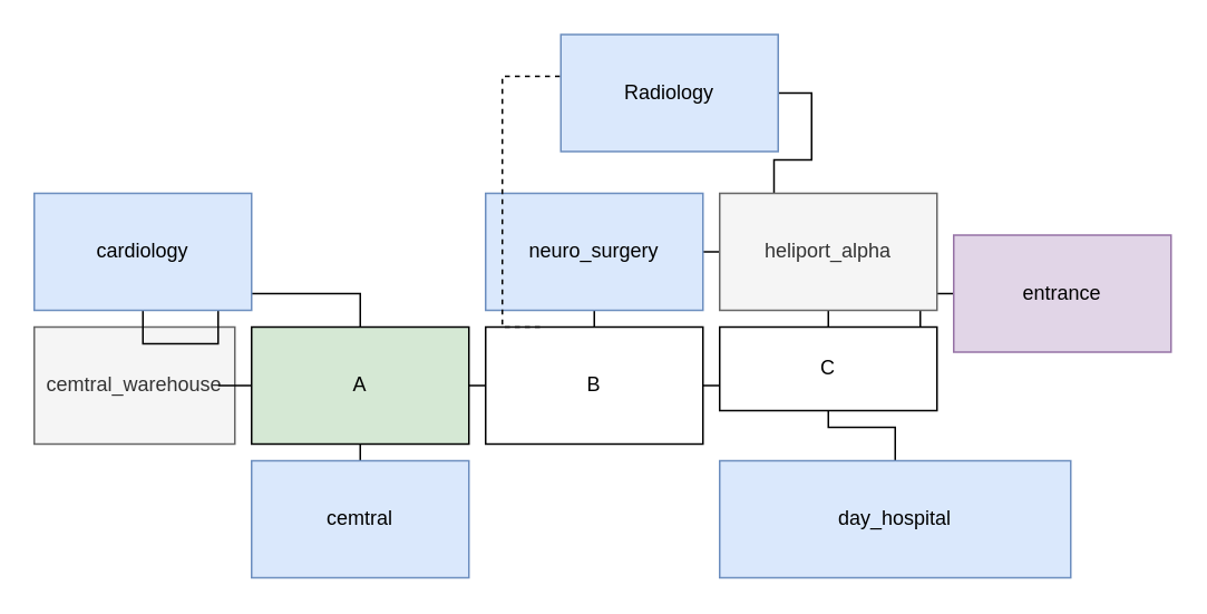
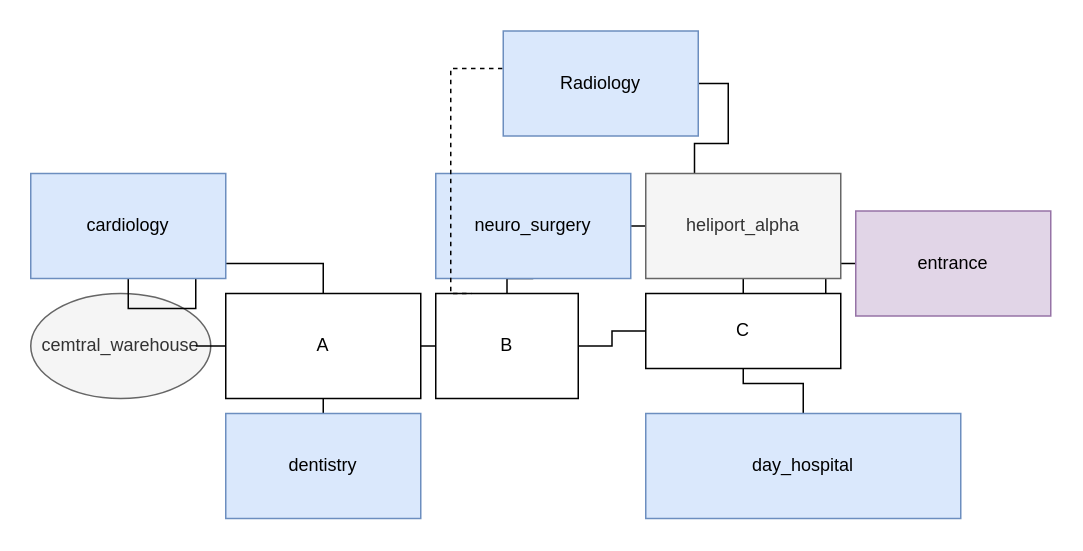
  <mxCell id="0" />
  <mxCell id="1" parent="0" />
- <mxCell id="2" value="cemtral_warehouse" style="rounded=0;whiteSpace=wrap;html=1;fillColor=#f5f5f5;fontColor=#333333;strokeColor=#666666;" vertex="1" parent="1"><mxGeometry x="20" y="195" width="120" height="70" as="geometry" /></mxCell>
+ <mxCell id="2" value="cemtral_warehouse" style="ellipse;whiteSpace=wrap;html=1;fillColor=#f5f5f5;fontColor=#333333;strokeColor=#666666;" vertex="1" parent="1"><mxGeometry x="20" y="195" width="120" height="70" as="geometry" /></mxCell>
  <mxCell id="3" value="" style="edgeStyle=orthogonalEdgeStyle;shape=connector;rounded=0;orthogonalLoop=1;jettySize=auto;html=1;strokeColor=default;align=center;verticalAlign=middle;fontFamily=Helvetica;fontSize=11;fontColor=default;labelBackgroundColor=default;endArrow=none;endFill=0;" edge="1" parent="1" source="7" target="11"><mxGeometry relative="1" as="geometry" /></mxCell>
  <mxCell id="4" value="" style="edgeStyle=orthogonalEdgeStyle;shape=connector;rounded=0;orthogonalLoop=1;jettySize=auto;html=1;strokeColor=default;align=center;verticalAlign=middle;fontFamily=Helvetica;fontSize=11;fontColor=default;labelBackgroundColor=default;endArrow=none;endFill=0;" edge="1" parent="1" source="7" target="2"><mxGeometry relative="1" as="geometry" /></mxCell>
  <mxCell id="5" style="edgeStyle=orthogonalEdgeStyle;shape=connector;rounded=0;orthogonalLoop=1;jettySize=auto;html=1;exitX=0.5;exitY=0;exitDx=0;exitDy=0;entryX=0.5;entryY=1;entryDx=0;entryDy=0;strokeColor=default;align=center;verticalAlign=middle;fontFamily=Helvetica;fontSize=11;fontColor=default;labelBackgroundColor=default;endArrow=none;endFill=0;" edge="1" parent="1" source="7" target="23"><mxGeometry relative="1" as="geometry" /></mxCell>
  <mxCell id="6" style="edgeStyle=orthogonalEdgeStyle;shape=connector;rounded=0;orthogonalLoop=1;jettySize=auto;html=1;exitX=0.5;exitY=1;exitDx=0;exitDy=0;entryX=0.5;entryY=0;entryDx=0;entryDy=0;strokeColor=default;align=center;verticalAlign=middle;fontFamily=Helvetica;fontSize=11;fontColor=default;labelBackgroundColor=default;endArrow=none;endFill=0;" edge="1" parent="1" source="7" target="24"><mxGeometry relative="1" as="geometry" /></mxCell>
- <mxCell id="7" value="A" style="rounded=0;whiteSpace=wrap;html=1;fillColor=#d5e8d4;" vertex="1" parent="1"><mxGeometry x="150" y="195" width="130" height="70" as="geometry" /></mxCell>
+ <mxCell id="7" value="A" style="rounded=0;whiteSpace=wrap;html=1;" vertex="1" parent="1"><mxGeometry x="150" y="195" width="130" height="70" as="geometry" /></mxCell>
  <mxCell id="8" style="edgeStyle=orthogonalEdgeStyle;shape=connector;rounded=0;orthogonalLoop=1;jettySize=auto;html=1;exitX=0;exitY=0.5;exitDx=0;exitDy=0;strokeColor=default;align=center;verticalAlign=middle;fontFamily=Helvetica;fontSize=11;fontColor=default;labelBackgroundColor=default;endArrow=none;endFill=0;" edge="1" parent="1" source="9" target="12"><mxGeometry relative="1" as="geometry" /></mxCell>
  <mxCell id="9" value="entrance" style="rounded=0;whiteSpace=wrap;html=1;fillColor=#e1d5e7;strokeColor=#9673a6;" vertex="1" parent="1"><mxGeometry x="570" y="140" width="130" height="70" as="geometry" /></mxCell>
  <mxCell id="10" value="" style="edgeStyle=orthogonalEdgeStyle;shape=connector;rounded=0;orthogonalLoop=1;jettySize=auto;html=1;strokeColor=default;align=center;verticalAlign=middle;fontFamily=Helvetica;fontSize=11;fontColor=default;labelBackgroundColor=default;endArrow=none;endFill=0;" edge="1" parent="1" source="11" target="12"><mxGeometry relative="1" as="geometry" /></mxCell>
- <mxCell id="11" value="B" style="rounded=0;whiteSpace=wrap;html=1;" vertex="1" parent="1"><mxGeometry x="290" y="195" width="130" height="70" as="geometry" /></mxCell>
+ <mxCell id="11" value="B" style="rounded=0;whiteSpace=wrap;html=1;" vertex="1" parent="1"><mxGeometry x="290" y="195" width="95" height="70" as="geometry" /></mxCell>
  <mxCell id="12" value="C" style="rounded=0;whiteSpace=wrap;html=1;" vertex="1" parent="1"><mxGeometry x="430" y="195" width="130" height="50" as="geometry" /></mxCell>
  <mxCell id="13" style="edgeStyle=orthogonalEdgeStyle;shape=connector;rounded=0;orthogonalLoop=1;jettySize=auto;html=1;exitX=0.5;exitY=1;exitDx=0;exitDy=0;entryX=0.5;entryY=0;entryDx=0;entryDy=0;strokeColor=default;align=center;verticalAlign=middle;fontFamily=Helvetica;fontSize=11;fontColor=default;labelBackgroundColor=default;endArrow=none;endFill=0;" edge="1" parent="1" source="16" target="12"><mxGeometry relative="1" as="geometry" /></mxCell>
  <mxCell id="14" style="edgeStyle=orthogonalEdgeStyle;shape=connector;rounded=0;orthogonalLoop=1;jettySize=auto;html=1;exitX=0;exitY=0.5;exitDx=0;exitDy=0;entryX=1;entryY=0.5;entryDx=0;entryDy=0;strokeColor=default;align=center;verticalAlign=middle;fontFamily=Helvetica;fontSize=11;fontColor=default;labelBackgroundColor=default;endArrow=none;endFill=0;" edge="1" parent="1" source="16" target="18"><mxGeometry relative="1" as="geometry" /></mxCell>
  <mxCell id="15" style="edgeStyle=orthogonalEdgeStyle;shape=connector;rounded=0;orthogonalLoop=1;jettySize=auto;html=1;exitX=0.25;exitY=0;exitDx=0;exitDy=0;entryX=1;entryY=0.5;entryDx=0;entryDy=0;strokeColor=default;align=center;verticalAlign=middle;fontFamily=Helvetica;fontSize=11;fontColor=default;labelBackgroundColor=default;endArrow=none;endFill=0;" edge="1" parent="1" source="16" target="20"><mxGeometry relative="1" as="geometry" /></mxCell>
  <mxCell id="16" value="heliport_alpha" style="rounded=0;whiteSpace=wrap;html=1;fillColor=#f5f5f5;fontColor=#333333;strokeColor=#666666;" vertex="1" parent="1"><mxGeometry x="430" y="115" width="130" height="70" as="geometry" /></mxCell>
  <mxCell id="17" style="edgeStyle=orthogonalEdgeStyle;shape=connector;rounded=0;orthogonalLoop=1;jettySize=auto;html=1;exitX=0.5;exitY=1;exitDx=0;exitDy=0;entryX=0.5;entryY=0;entryDx=0;entryDy=0;strokeColor=default;align=center;verticalAlign=middle;fontFamily=Helvetica;fontSize=11;fontColor=default;labelBackgroundColor=default;endArrow=none;endFill=0;" edge="1" parent="1" source="18" target="11"><mxGeometry relative="1" as="geometry" /></mxCell>
  <mxCell id="18" value="neuro_&lt;span style=&quot;background-color: initial;&quot;&gt;surgery&lt;/span&gt;" style="rounded=0;whiteSpace=wrap;html=1;fillColor=#dae8fc;strokeColor=#6c8ebf;" vertex="1" parent="1"><mxGeometry x="290" y="115" width="130" height="70" as="geometry" /></mxCell>
  <mxCell id="19" style="edgeStyle=orthogonalEdgeStyle;shape=connector;rounded=0;orthogonalLoop=1;jettySize=auto;html=1;exitX=0.25;exitY=1;exitDx=0;exitDy=0;entryX=0.25;entryY=0;entryDx=0;entryDy=0;strokeColor=default;align=center;verticalAlign=middle;fontFamily=Helvetica;fontSize=11;fontColor=default;labelBackgroundColor=default;endArrow=none;endFill=0;dashed=1;" edge="1" parent="1" source="20" target="11"><mxGeometry relative="1" as="geometry"><Array as="points"><mxPoint x="300" y="45" /><mxPoint x="300" y="195" /></Array></mxGeometry></mxCell>
  <mxCell id="20" value="Radiology" style="rounded=0;whiteSpace=wrap;html=1;fillColor=#dae8fc;strokeColor=#6c8ebf;" vertex="1" parent="1"><mxGeometry x="335" y="20" width="130" height="70" as="geometry" /></mxCell>
  <mxCell id="21" style="edgeStyle=orthogonalEdgeStyle;shape=connector;rounded=0;orthogonalLoop=1;jettySize=auto;html=1;exitX=0.5;exitY=0;exitDx=0;exitDy=0;entryX=0.5;entryY=1;entryDx=0;entryDy=0;strokeColor=default;align=center;verticalAlign=middle;fontFamily=Helvetica;fontSize=11;fontColor=default;labelBackgroundColor=default;endArrow=none;endFill=0;" edge="1" parent="1" source="22" target="12"><mxGeometry relative="1" as="geometry" /></mxCell>
  <mxCell id="22" value="day_hospital" style="rounded=0;whiteSpace=wrap;html=1;fillColor=#dae8fc;strokeColor=#6c8ebf;" vertex="1" parent="1"><mxGeometry x="430" y="275" width="210" height="70" as="geometry" /></mxCell>
  <mxCell id="23" value="cardiology" style="rounded=0;whiteSpace=wrap;html=1;fillColor=#dae8fc;strokeColor=#6c8ebf;" vertex="1" parent="1"><mxGeometry x="20" y="115" width="130" height="70" as="geometry" /></mxCell>
- <mxCell id="24" value="cemtral" style="rounded=0;whiteSpace=wrap;html=1;fillColor=#dae8fc;strokeColor=#6c8ebf;" vertex="1" parent="1"><mxGeometry x="150" y="275" width="130" height="70" as="geometry" /></mxCell>
+ <mxCell id="24" value="dentistry" style="rounded=0;whiteSpace=wrap;html=1;fillColor=#dae8fc;strokeColor=#6c8ebf;" vertex="1" parent="1"><mxGeometry x="150" y="275" width="130" height="70" as="geometry" /></mxCell>
